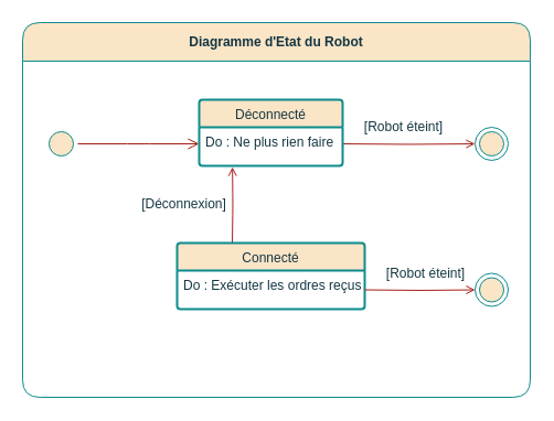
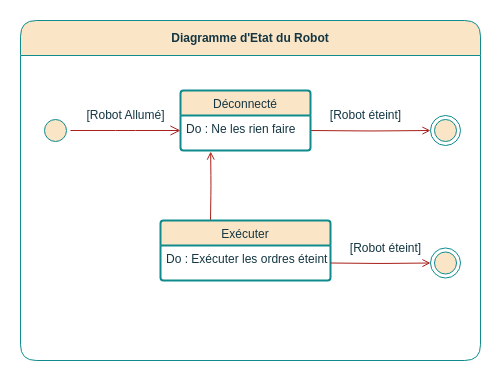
  <mxCell id="0" />
  <mxCell id="1" parent="0" />
  <mxCell id="2" value="Diagramme d'Etat du Robot" style="swimlane;whiteSpace=wrap;html=1;labelBackgroundColor=none;fillColor=#FAE5C7;strokeColor=#0F8B8D;fontColor=#143642;rounded=1;swimlaneFillColor=default;startSize=35;" parent="1" vertex="1"><mxGeometry x="20" y="20" width="460" height="340" as="geometry" /></mxCell>
  <mxCell id="3" value="" style="ellipse;html=1;shape=startState;fillColor=#FAE5C7;strokeColor=#0F8B8D;labelBackgroundColor=none;fontColor=#143642;rounded=1;" parent="2" vertex="1"><mxGeometry x="20" y="95" width="30" height="30" as="geometry" /></mxCell>
+ <mxCell id="4" value="[Robot Allumé]" style="text;html=1;align=center;verticalAlign=middle;resizable=0;points=[];autosize=1;strokeColor=none;fillColor=none;labelBackgroundColor=none;fontColor=#143642;rounded=1;" parent="2" vertex="1"><mxGeometry x="55" y="80" width="100" height="30" as="geometry" /></mxCell>
  <mxCell id="5" value="" style="edgeStyle=orthogonalEdgeStyle;html=1;verticalAlign=bottom;endArrow=open;endSize=8;strokeColor=#A8201A;rounded=1;entryX=0;entryY=0.5;entryDx=0;entryDy=0;labelBackgroundColor=none;fontColor=default;" parent="2" source="3" edge="1"><mxGeometry relative="1" as="geometry"><mxPoint x="160" y="110" as="targetPoint" /></mxGeometry></mxCell>
  <mxCell id="6" style="edgeStyle=orthogonalEdgeStyle;rounded=1;orthogonalLoop=1;jettySize=auto;html=1;exitX=1;exitY=0.5;exitDx=0;exitDy=0;entryX=0;entryY=0.5;entryDx=0;entryDy=0;labelBackgroundColor=none;strokeColor=#A8201A;fontColor=default;endArrow=open;endFill=0;" parent="2" target="7" edge="1"><mxGeometry relative="1" as="geometry"><mxPoint x="290" y="110" as="sourcePoint" /></mxGeometry></mxCell>
  <mxCell id="7" value="" style="ellipse;html=1;shape=endState;fillColor=#FAE5C7;strokeColor=#0F8B8D;labelBackgroundColor=none;fontColor=#143642;rounded=1;" parent="2" vertex="1"><mxGeometry x="410" y="95" width="30" height="30" as="geometry" /></mxCell>
  <mxCell id="8" style="edgeStyle=orthogonalEdgeStyle;rounded=1;orthogonalLoop=1;jettySize=auto;html=1;exitX=0.25;exitY=0;exitDx=0;exitDy=0;entryX=0.232;entryY=1.03;entryDx=0;entryDy=0;labelBackgroundColor=none;strokeColor=#A8201A;fontColor=default;endArrow=open;endFill=0;entryPerimeter=0;" edge="1" parent="2" target="12"><mxGeometry relative="1" as="geometry"><mxPoint x="190" y="200" as="sourcePoint" /><mxPoint x="190" y="140" as="targetPoint" /></mxGeometry></mxCell>
- <mxCell id="9" value="[Déconnexion]" style="text;html=1;align=center;verticalAlign=middle;resizable=0;points=[];autosize=1;strokeColor=none;fillColor=none;labelBackgroundColor=none;fontColor=#143642;rounded=1;" vertex="1" parent="2"><mxGeometry x="96" y="150" width="100" height="30" as="geometry" /></mxCell>
  <mxCell id="10" value="[Robot éteint]" style="text;html=1;align=center;verticalAlign=middle;resizable=0;points=[];autosize=1;strokeColor=none;fillColor=none;labelBackgroundColor=none;fontColor=#143642;rounded=1;" vertex="1" parent="2"><mxGeometry x="300" y="80" width="90" height="30" as="geometry" /></mxCell>
  <mxCell id="11" value="&lt;font style=&quot;font-size: 12px;&quot;&gt;Déconnecté&lt;/font&gt;" style="swimlane;childLayout=stackLayout;horizontal=1;startSize=25;horizontalStack=0;rounded=1;fontSize=14;fontStyle=0;strokeWidth=2;resizeParent=0;resizeLast=1;shadow=0;dashed=0;align=center;arcSize=4;whiteSpace=wrap;html=1;labelBackgroundColor=none;fillColor=#FAE5C7;strokeColor=#0F8B8D;fontColor=#143642;" vertex="1" parent="2"><mxGeometry x="160" y="70" width="130" height="60" as="geometry" /></mxCell>
- <mxCell id="12" value="Do : Ne plus rien faire&lt;div&gt;&lt;br&gt;&lt;/div&gt;" style="align=left;strokeColor=none;fillColor=none;spacingLeft=4;fontSize=12;verticalAlign=top;resizable=0;rotatable=0;part=1;html=1;labelBackgroundColor=none;fontColor=#143642;" vertex="1" parent="11"><mxGeometry y="25" width="130" height="35" as="geometry" /></mxCell>
- <mxCell id="13" value="&lt;span style=&quot;font-size: 12px;&quot;&gt;Connecté&lt;/span&gt;" style="swimlane;childLayout=stackLayout;horizontal=1;startSize=25;horizontalStack=0;rounded=1;fontSize=14;fontStyle=0;strokeWidth=2;resizeParent=0;resizeLast=1;shadow=0;dashed=0;align=center;arcSize=4;whiteSpace=wrap;html=1;labelBackgroundColor=none;fillColor=#FAE5C7;strokeColor=#0F8B8D;fontColor=#143642;" vertex="1" parent="2"><mxGeometry x="140" y="200" width="170" height="60" as="geometry" /></mxCell>
- <mxCell id="14" value="Do : Exécuter les ordres reçus" style="align=left;strokeColor=none;fillColor=none;spacingLeft=4;fontSize=12;verticalAlign=top;resizable=0;rotatable=0;part=1;html=1;labelBackgroundColor=none;fontColor=#143642;" vertex="1" parent="13"><mxGeometry y="25" width="170" height="35" as="geometry" /></mxCell>
+ <mxCell id="12" value="Do : Ne les rien faire&lt;div&gt;&lt;br&gt;&lt;/div&gt;" style="align=left;strokeColor=none;fillColor=none;spacingLeft=4;fontSize=12;verticalAlign=top;resizable=0;rotatable=0;part=1;html=1;labelBackgroundColor=none;fontColor=#143642;" vertex="1" parent="11"><mxGeometry y="25" width="130" height="35" as="geometry" /></mxCell>
+ <mxCell id="13" value="&lt;span style=&quot;font-size: 12px;&quot;&gt;Exécuter&lt;/span&gt;" style="swimlane;childLayout=stackLayout;horizontal=1;startSize=25;horizontalStack=0;rounded=1;fontSize=14;fontStyle=0;strokeWidth=2;resizeParent=0;resizeLast=1;shadow=0;dashed=0;align=center;arcSize=4;whiteSpace=wrap;html=1;labelBackgroundColor=none;fillColor=#FAE5C7;strokeColor=#0F8B8D;fontColor=#143642;" vertex="1" parent="2"><mxGeometry x="140" y="200" width="170" height="60" as="geometry" /></mxCell>
+ <mxCell id="14" value="Do : Exécuter les ordres éteint" style="align=left;strokeColor=none;fillColor=none;spacingLeft=4;fontSize=12;verticalAlign=top;resizable=0;rotatable=0;part=1;html=1;labelBackgroundColor=none;fontColor=#143642;" vertex="1" parent="13"><mxGeometry y="25" width="170" height="35" as="geometry" /></mxCell>
  <mxCell id="15" style="edgeStyle=orthogonalEdgeStyle;rounded=1;orthogonalLoop=1;jettySize=auto;html=1;exitX=1;exitY=0.5;exitDx=0;exitDy=0;entryX=0;entryY=0.5;entryDx=0;entryDy=0;labelBackgroundColor=none;strokeColor=#A8201A;fontColor=default;endArrow=open;endFill=0;" edge="1" parent="2" target="16"><mxGeometry relative="1" as="geometry"><mxPoint x="310" y="242.5" as="sourcePoint" /></mxGeometry></mxCell>
  <mxCell id="16" value="" style="ellipse;html=1;shape=endState;fillColor=#FAE5C7;strokeColor=#0F8B8D;labelBackgroundColor=none;fontColor=#143642;rounded=1;" vertex="1" parent="2"><mxGeometry x="410" y="227.5" width="30" height="30" as="geometry" /></mxCell>
  <mxCell id="17" value="[Robot éteint]" style="text;html=1;align=center;verticalAlign=middle;resizable=0;points=[];autosize=1;strokeColor=none;fillColor=none;labelBackgroundColor=none;fontColor=#143642;rounded=1;" vertex="1" parent="2"><mxGeometry x="320" y="212.5" width="90" height="30" as="geometry" /></mxCell>
